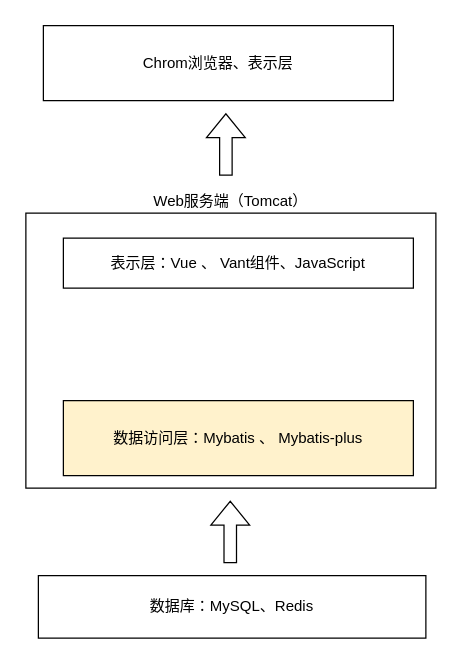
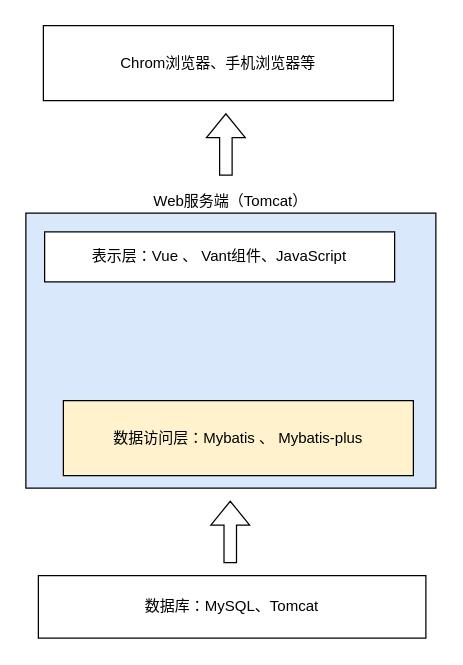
  <mxCell id="0" />
  <mxCell id="1" parent="0" />
- <mxCell id="2" value="Chrom浏览器、表示层" style="rounded=0;whiteSpace=wrap;html=1;" vertex="1" parent="1"><mxGeometry x="34" y="20" width="280" height="60" as="geometry" /></mxCell>
+ <mxCell id="2" value="Chrom浏览器、手机浏览器等" style="rounded=0;whiteSpace=wrap;html=1;" vertex="1" parent="1"><mxGeometry x="34" y="20" width="280" height="60" as="geometry" /></mxCell>
  <mxCell id="3" value="" style="shape=flexArrow;endArrow=classic;html=1;rounded=0;" edge="1" parent="1"><mxGeometry width="50" height="50" relative="1" as="geometry"><mxPoint x="180" y="140" as="sourcePoint" /><mxPoint x="180" y="90" as="targetPoint" /></mxGeometry></mxCell>
- <mxCell id="4" value="Web服务端（Tomcat）" style="rounded=0;whiteSpace=wrap;html=1;labelPosition=center;verticalLabelPosition=top;align=center;verticalAlign=bottom;" vertex="1" parent="1"><mxGeometry x="20" y="170" width="328" height="220" as="geometry" /></mxCell>
- <mxCell id="5" value="表示层：Vue 、 Vant组件、JavaScript" style="rounded=0;whiteSpace=wrap;html=1;" vertex="1" parent="1"><mxGeometry x="50" y="190" width="280" height="40" as="geometry" /></mxCell>
+ <mxCell id="4" value="Web服务端（Tomcat）" style="rounded=0;whiteSpace=wrap;html=1;labelPosition=center;verticalLabelPosition=top;align=center;verticalAlign=bottom;fillColor=#dae8fc;" vertex="1" parent="1"><mxGeometry x="20" y="170" width="328" height="220" as="geometry" /></mxCell>
+ <mxCell id="5" value="表示层：Vue 、 Vant组件、JavaScript" style="rounded=0;whiteSpace=wrap;html=1;" vertex="1" parent="1"><mxGeometry x="35" y="185" width="280" height="40" as="geometry" /></mxCell>
  <mxCell id="6" value="数据访问层：Mybatis 、 Mybatis-plus" style="rounded=0;whiteSpace=wrap;html=1;fillColor=#fff2cc;" vertex="1" parent="1"><mxGeometry x="50" y="320" width="280" height="60" as="geometry" /></mxCell>
  <mxCell id="7" value="" style="shape=flexArrow;endArrow=classic;html=1;rounded=0;" edge="1" parent="1"><mxGeometry width="50" height="50" relative="1" as="geometry"><mxPoint x="183.5" y="450" as="sourcePoint" /><mxPoint x="183.5" y="400" as="targetPoint" /></mxGeometry></mxCell>
- <mxCell id="8" value="数据库：MySQL、Redis" style="rounded=0;whiteSpace=wrap;html=1;" vertex="1" parent="1"><mxGeometry x="30" y="460" width="310" height="50" as="geometry" /></mxCell>
+ <mxCell id="8" value="数据库：MySQL、Tomcat" style="rounded=0;whiteSpace=wrap;html=1;" vertex="1" parent="1"><mxGeometry x="30" y="460" width="310" height="50" as="geometry" /></mxCell>
  <mxCell id="9" style="edgeStyle=orthogonalEdgeStyle;rounded=0;orthogonalLoop=1;jettySize=auto;html=1;exitX=0.5;exitY=1;exitDx=0;exitDy=0;" edge="1" parent="1" source="8" target="8"><mxGeometry relative="1" as="geometry" /></mxCell>
